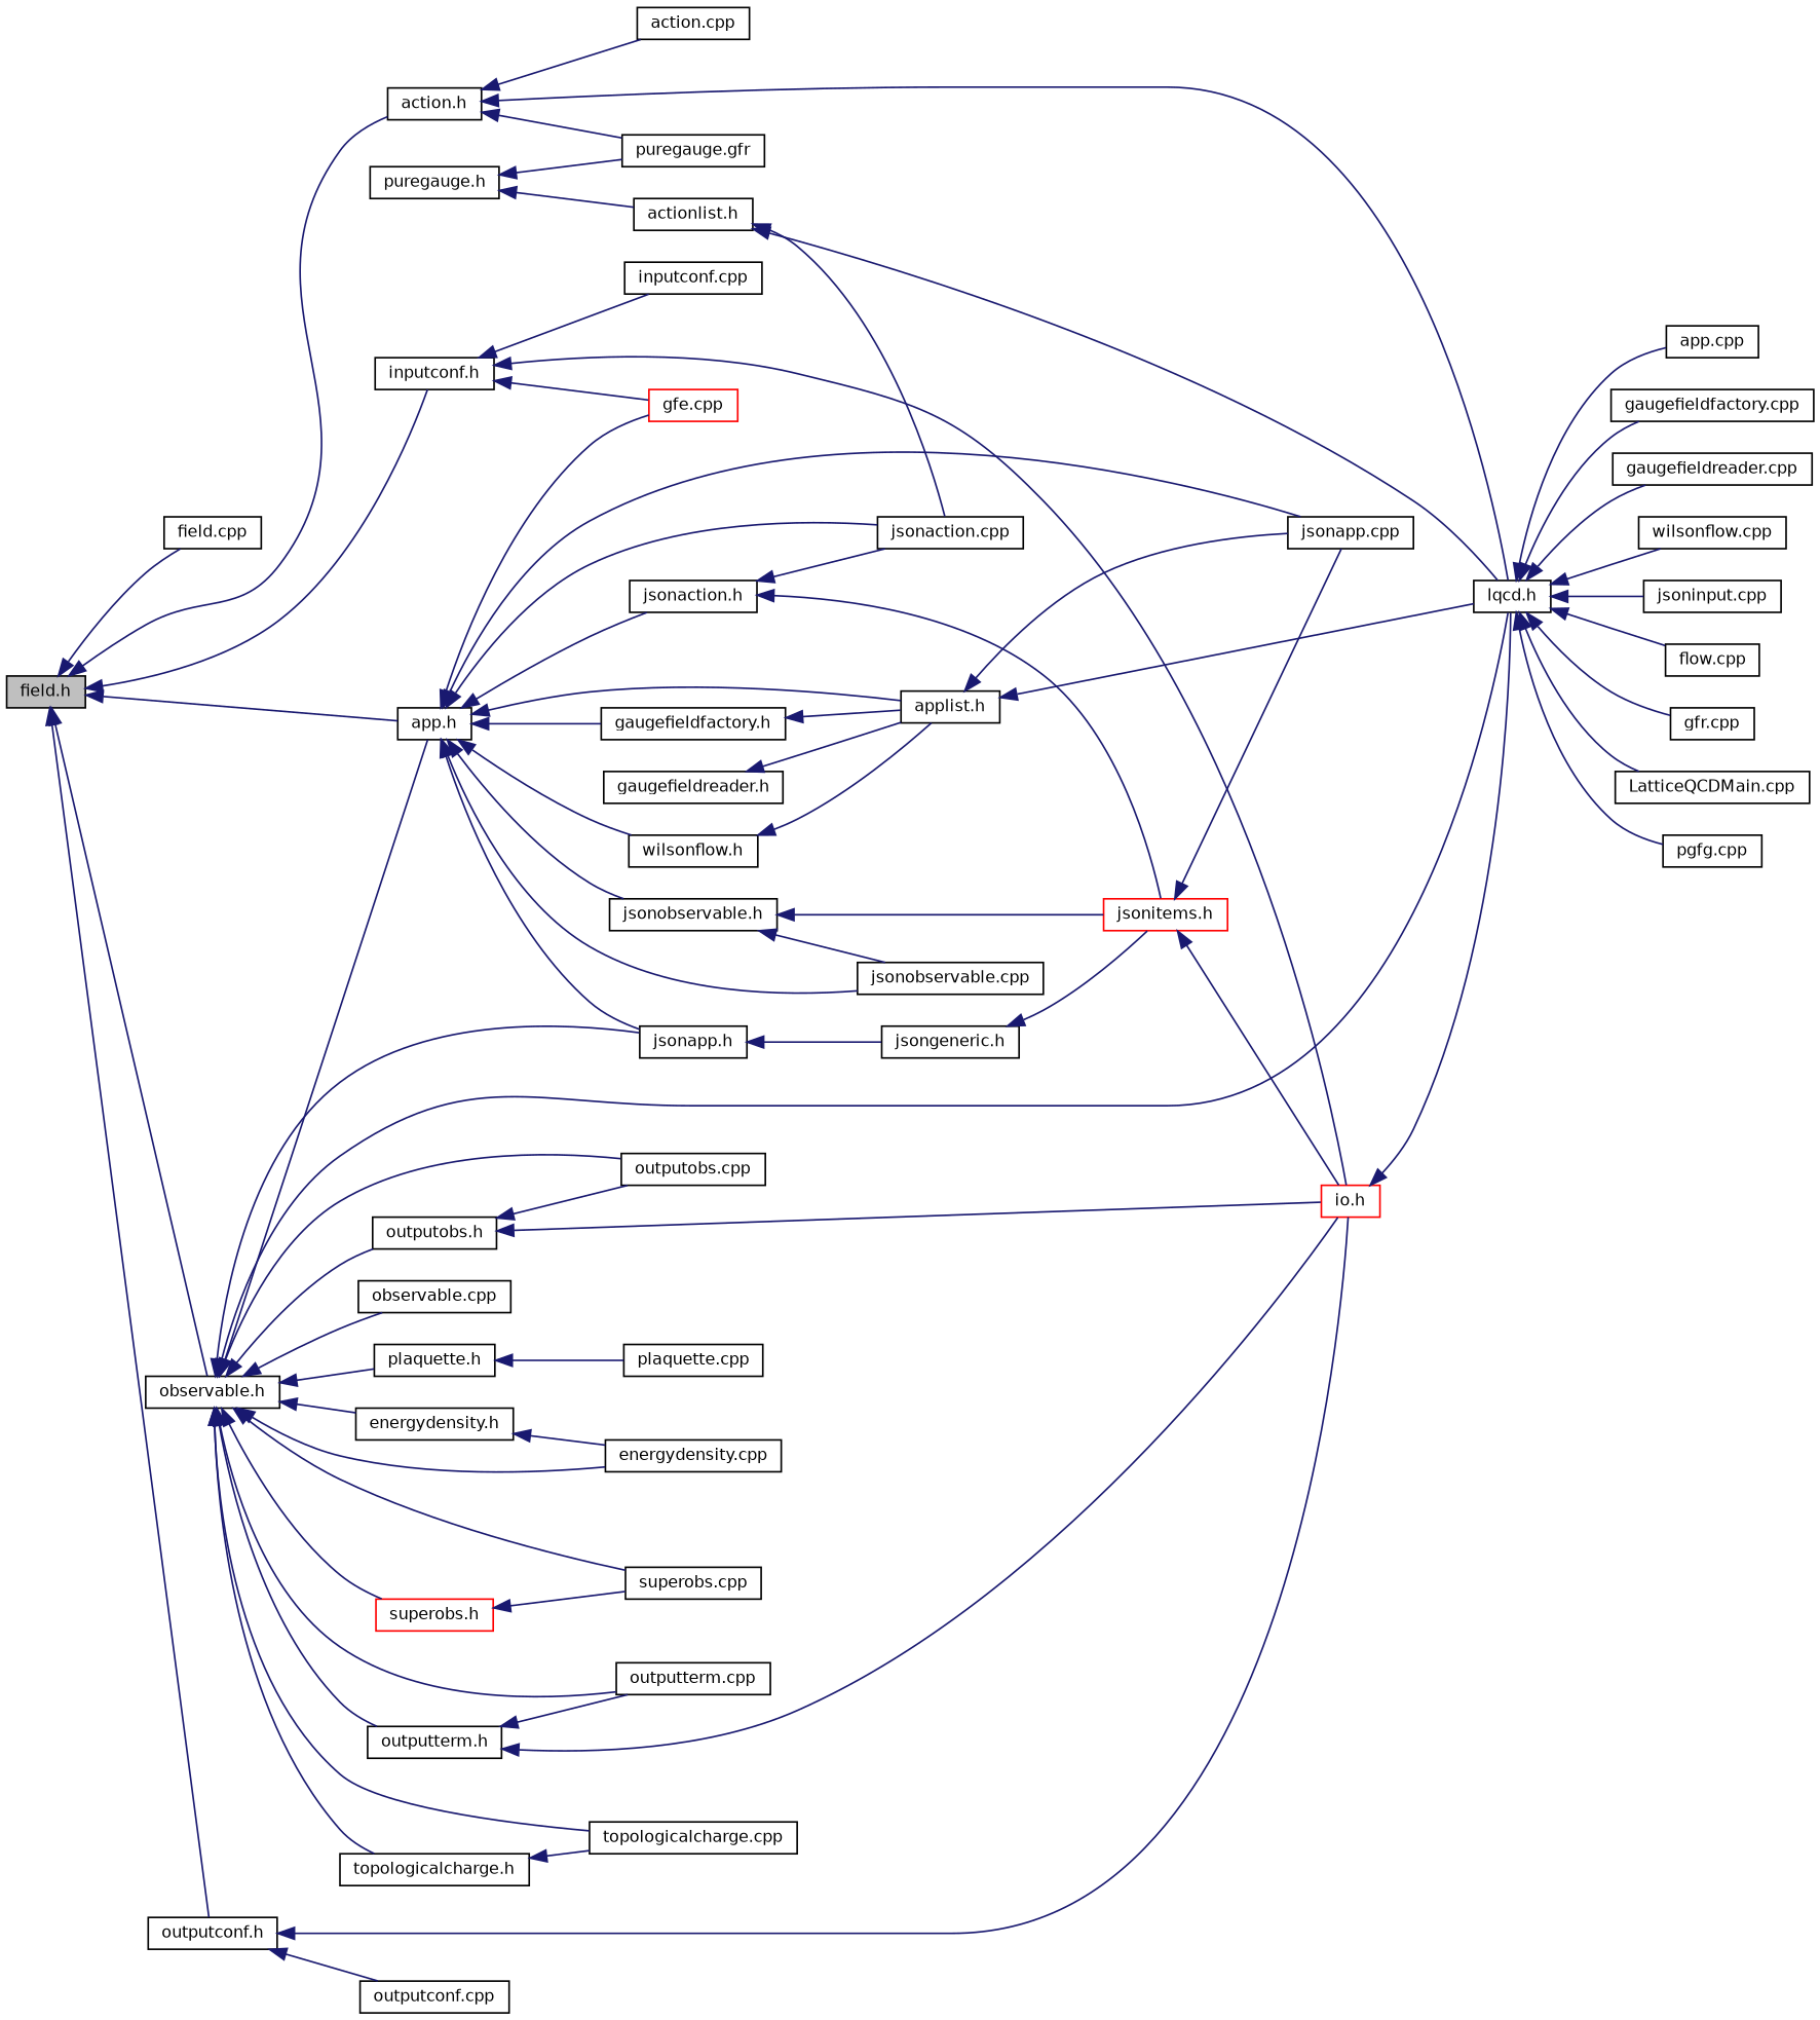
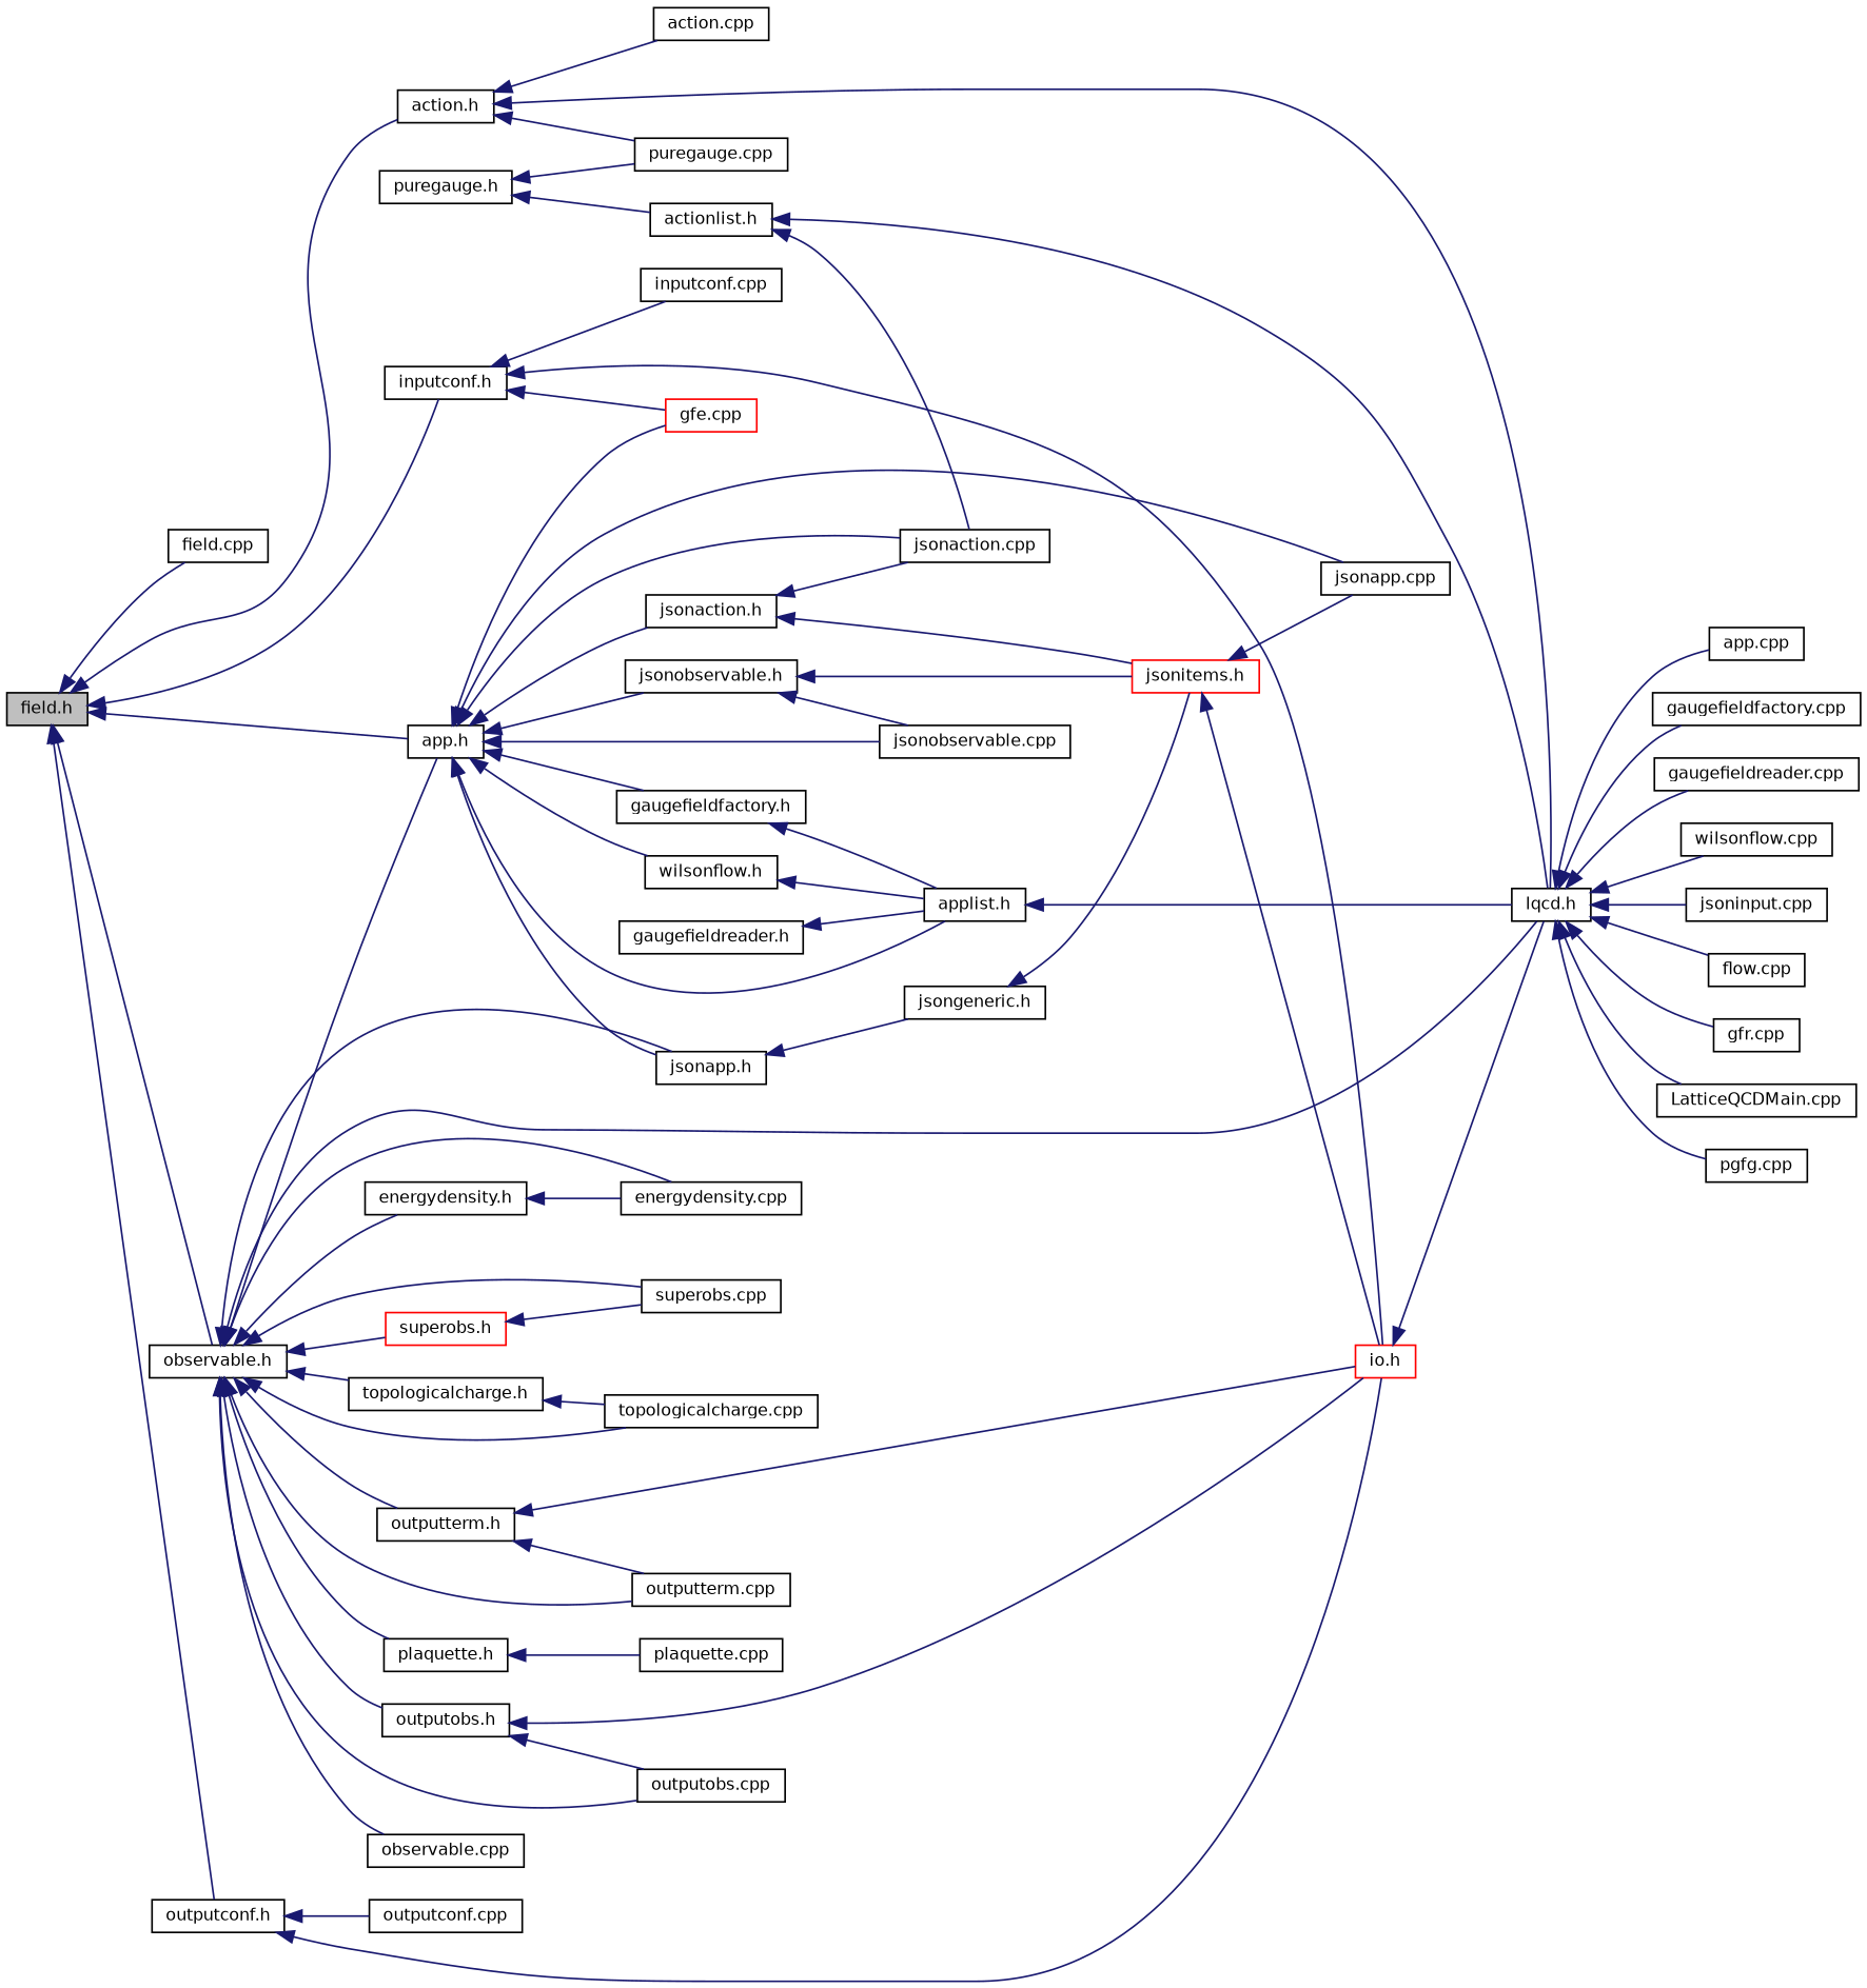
  digraph {
    rankdir=LR
    node [color=black fillcolor=white fontname=Helvetica fontsize=10 shape=record style=filled]
    edge [color=midnightblue dir=back fontname=Helvetica fontsize=10 labelfontname=Helvetica labelfontsize=10 style=solid]
    n1 [fillcolor=grey75 fontcolor=black height=0.2 label="field.h" width=0.4]
    n2 [height=0.2 label="field.cpp" width=0.4]
    n3 [height=0.2 label="action.h" width=0.4]
    n4 [height=0.2 label="app.h" width=0.4]
    n5 [height=0.2 label="inputconf.h" width=0.4]
    n6 [height=0.2 label="outputconf.h" width=0.4]
    n7 [height=0.2 label="observable.h" width=0.4]
    n8 [height=0.2 label="action.cpp" width=0.4]
    n9 [height=0.2 label="lqcd.h" width=0.4]
-   n10 [height=0.2 label="puregauge.gfr" width=0.4]
+   n10 [height=0.2 label="puregauge.cpp" width=0.4]
    n11 [height=0.2 label="jsonaction.cpp" width=0.4]
    n12 [height=0.2 label="jsonapp.cpp" width=0.4]
    n13 [height=0.2 label="jsonobservable.cpp" width=0.4]
    n14 [height=0.2 label="applist.h" width=0.4]
    n15 [height=0.2 label="gaugefieldfactory.h" width=0.4]
    n16 [height=0.2 label="wilsonflow.h" width=0.4]
    n17 [height=0.2 label="jsonaction.h" width=0.4]
    n18 [height=0.2 label="jsonobservable.h" width=0.4]
    n19 [height=0.2 label="jsonapp.h" width=0.4]
    n20 [color=red height=0.2 label="gfe.cpp" width=0.4]
    n21 [color=red height=0.2 label="io.h" width=0.4]
    n22 [height=0.2 label="inputconf.cpp" width=0.4]
    n23 [height=0.2 label="outputconf.cpp" width=0.4]
    n24 [height=0.2 label="outputobs.cpp" width=0.4]
    n25 [height=0.2 label="outputterm.cpp" width=0.4]
    n26 [height=0.2 label="energydensity.cpp" width=0.4]
    n27 [height=0.2 label="observable.cpp" width=0.4]
    n28 [height=0.2 label="superobs.cpp" width=0.4]
    n29 [height=0.2 label="topologicalcharge.cpp" width=0.4]
    n30 [height=0.2 label="outputobs.h" width=0.4]
    n31 [height=0.2 label="outputterm.h" width=0.4]
    n32 [color=red height=0.2 label="superobs.h" width=0.4]
    n33 [height=0.2 label="energydensity.h" width=0.4]
    n34 [height=0.2 label="plaquette.h" width=0.4]
    n35 [height=0.2 label="topologicalcharge.h" width=0.4]
    n36 [height=0.2 label="puregauge.h" width=0.4]
    n37 [height=0.2 label="actionlist.h" width=0.4]
    n38 [height=0.2 label="app.cpp" width=0.4]
    n39 [height=0.2 label="gaugefieldfactory.cpp" width=0.4]
    n40 [height=0.2 label="gaugefieldreader.cpp" width=0.4]
    n41 [height=0.2 label="wilsonflow.cpp" width=0.4]
    n42 [height=0.2 label="jsoninput.cpp" width=0.4]
    n43 [height=0.2 label="flow.cpp" width=0.4]
    n44 [height=0.2 label="gfr.cpp" width=0.4]
    n45 [height=0.2 label="LatticeQCDMain.cpp" width=0.4]
    n46 [height=0.2 label="pgfg.cpp" width=0.4]
    n47 [height=0.2 label="gaugefieldreader.h" width=0.4]
    n48 [color=red height=0.2 label="jsonitems.h" width=0.4]
    n49 [height=0.2 label="jsongeneric.h" width=0.4]
    n50 [height=0.2 label="plaquette.cpp" width=0.4]
    n1 -> n2
    n1 -> n3
    n1 -> n4
    n1 -> n5
    n1 -> n6
    n1 -> n7
    n3 -> n8
    n3 -> n9
    n3 -> n10
    n4 -> n11
    n4 -> n12
    n4 -> n13
    n4 -> n14
    n4 -> n15
    n4 -> n16
    n4 -> n17
    n4 -> n18
    n4 -> n19
    n4 -> n20
    n5 -> n20
    n5 -> n21
    n5 -> n22
    n6 -> n21
    n6 -> n23
    n7 -> n4
    n7 -> n9
    n7 -> n19
    n7 -> n24
    n7 -> n25
    n7 -> n26
    n7 -> n27
    n7 -> n28
    n7 -> n29
    n7 -> n30
    n7 -> n31
    n7 -> n32
    n7 -> n33
    n7 -> n34
    n7 -> n35
    n9 -> n38
    n9 -> n39
    n9 -> n40
    n9 -> n41
    n9 -> n42
    n9 -> n43
    n9 -> n44
    n9 -> n45
    n9 -> n46
    n14 -> n9
-   n14 -> n12
    n15 -> n14
    n16 -> n14
    n17 -> n11
    n17 -> n48
    n18 -> n13
    n18 -> n48
    n19 -> n49
    n21 -> n9
    n30 -> n21
    n30 -> n24
    n31 -> n21
    n31 -> n25
    n32 -> n28
    n33 -> n26
    n34 -> n50
    n35 -> n29
    n36 -> n10
    n36 -> n37
    n37 -> n9
    n37 -> n11
    n47 -> n14
    n48 -> n12
    n48 -> n21
    n49 -> n48
  }
